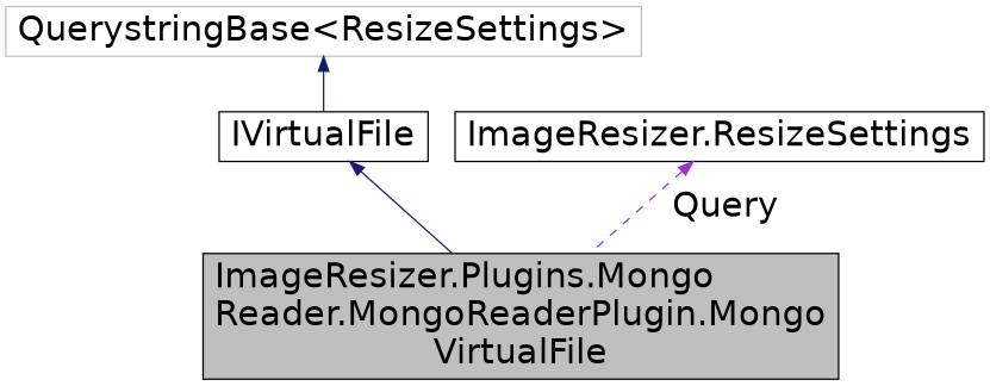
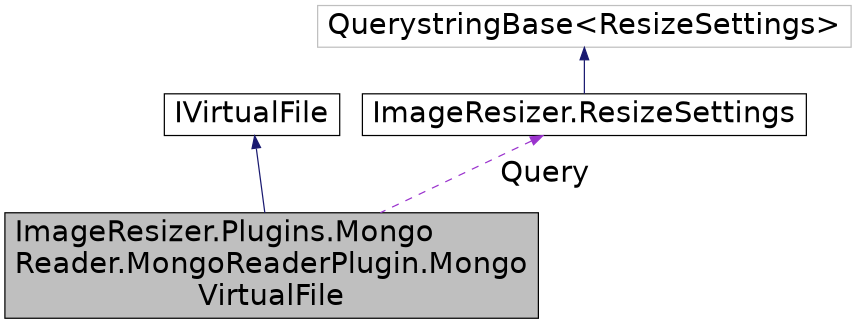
  digraph {
    node [color=black fillcolor=white fontname=Helvetica fontsize=24 shape=record style=filled]
    edge [color=midnightblue dir=back fontname=Helvetica fontsize=24 labelfontname=Helvetica labelfontsize=24 style=solid]
    n1 [fillcolor=grey75 fontcolor=black height=0.2 label="ImageResizer.Plugins.Mongo\lReader.MongoReaderPlugin.Mongo\lVirtualFile" width=0.4]
    n2 [height=0.2 label=IVirtualFile width=0.4]
    n3 [height=0.2 label="ImageResizer.ResizeSettings" width=0.4]
    n4 [color=grey75 height=0.2 label="QuerystringBase\<ResizeSettings\>" width=0.4]
    n2 -> n1
    n3 -> n1 [color=darkorchid3 label=" Query" style=dashed]
-   n4 -> n2
+   n4 -> n3
  }
